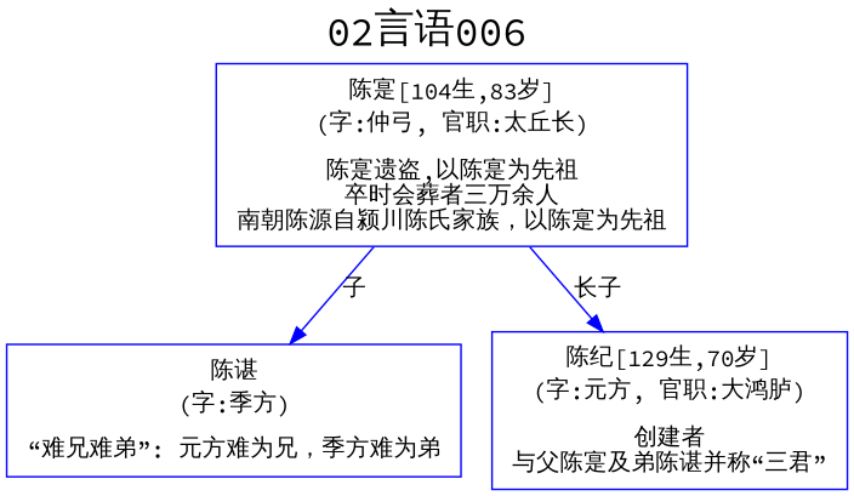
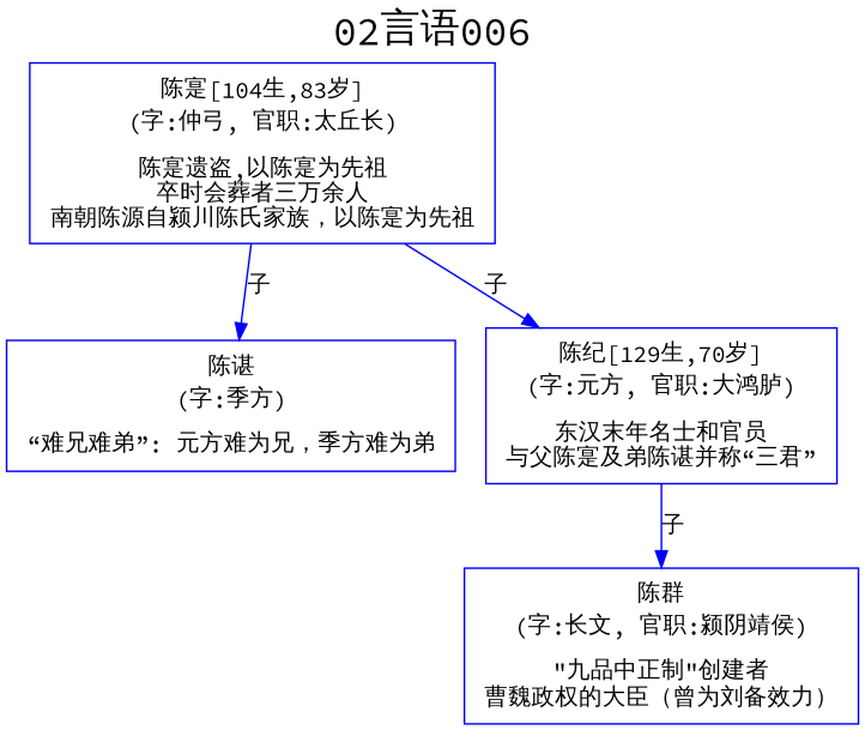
  digraph {
    color=lightgrey
    fontname="Source Code Pro"
    fontsize=24
    label="02言语006"
    labelloc=t
    rankdir=TB
    ranksep=0.5
    style=filled
    node [color=blue fontname="Source Code Pro" shape=box]
    edge [color=blue fontname="Source Code Pro" style=solid]
    n1 [label=<<table border="0" cellborder="0"><tr><td>陈寔[104生,83岁]</td></tr><tr><td>(字:仲弓, 官职:太丘长)</td></tr><tr><td></td></tr><tr><td>陈寔遗盗,以陈寔为先祖<br/>卒时会葬者三万余人<br/>南朝陈源自颍川陈氏家族，以陈寔为先祖<br/></td></tr></table>>]
    n2 [label=<<table border="0" cellborder="0"><tr><td>陈谌</td></tr><tr><td>(字:季方)</td></tr><tr><td></td></tr><tr><td>“难兄难弟”: 元方难为兄，季方难为弟<br/></td></tr></table>>]
-   n3 [label=<<table border="0" cellborder="0"><tr><td>陈纪[129生,70岁]</td></tr><tr><td>(字:元方, 官职:大鸿胪)</td></tr><tr><td></td></tr><tr><td>创建者<br/>与父陈寔及弟陈谌并称“三君”<br/></td></tr></table>>]
+   n3 [label=<<table border="0" cellborder="0"><tr><td>陈纪[129生,70岁]</td></tr><tr><td>(字:元方, 官职:大鸿胪)</td></tr><tr><td></td></tr><tr><td>东汉末年名士和官员<br/>与父陈寔及弟陈谌并称“三君”<br/></td></tr></table>>]
+   n4 [label=<<table border="0" cellborder="0"><tr><td>陈群</td></tr><tr><td>(字:长文, 官职:颍阴靖侯)</td></tr><tr><td></td></tr><tr><td>"九品中正制"创建者<br/>曹魏政权的大臣（曾为刘备效力）<br/></td></tr></table>>]
    n1 -> n2 [label="子"]
-   n1 -> n3 [label="长子"]
+   n1 -> n3 [label="子"]
+   n3 -> n4 [label="子"]
  }
